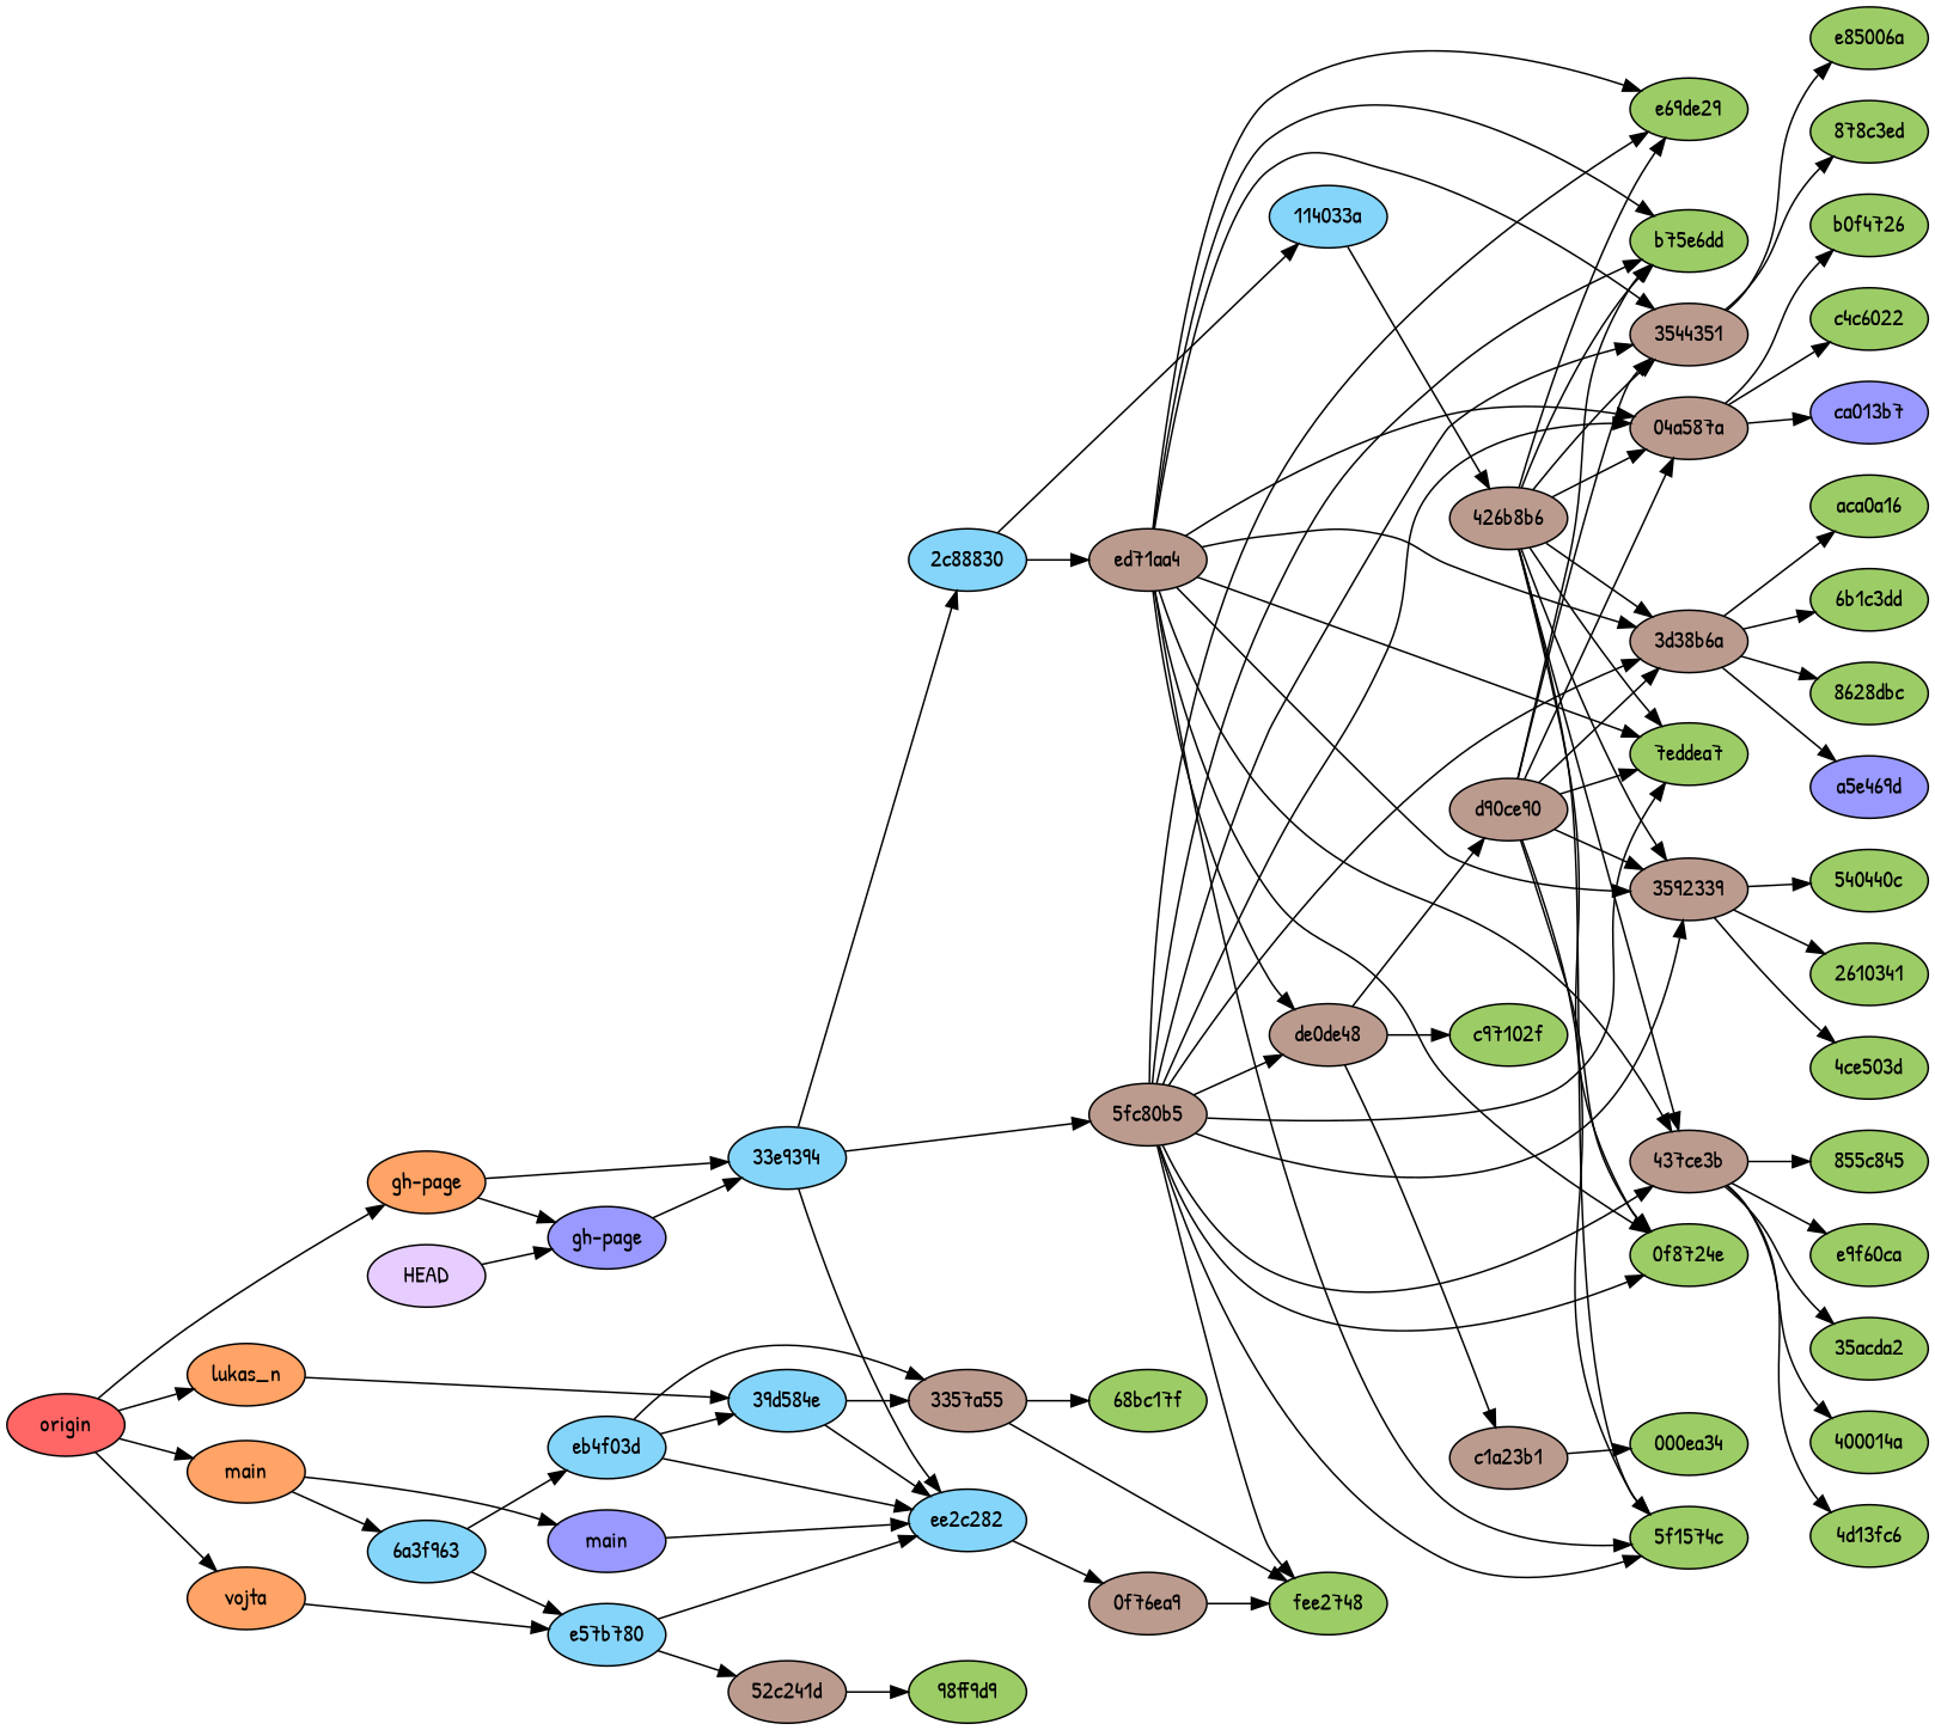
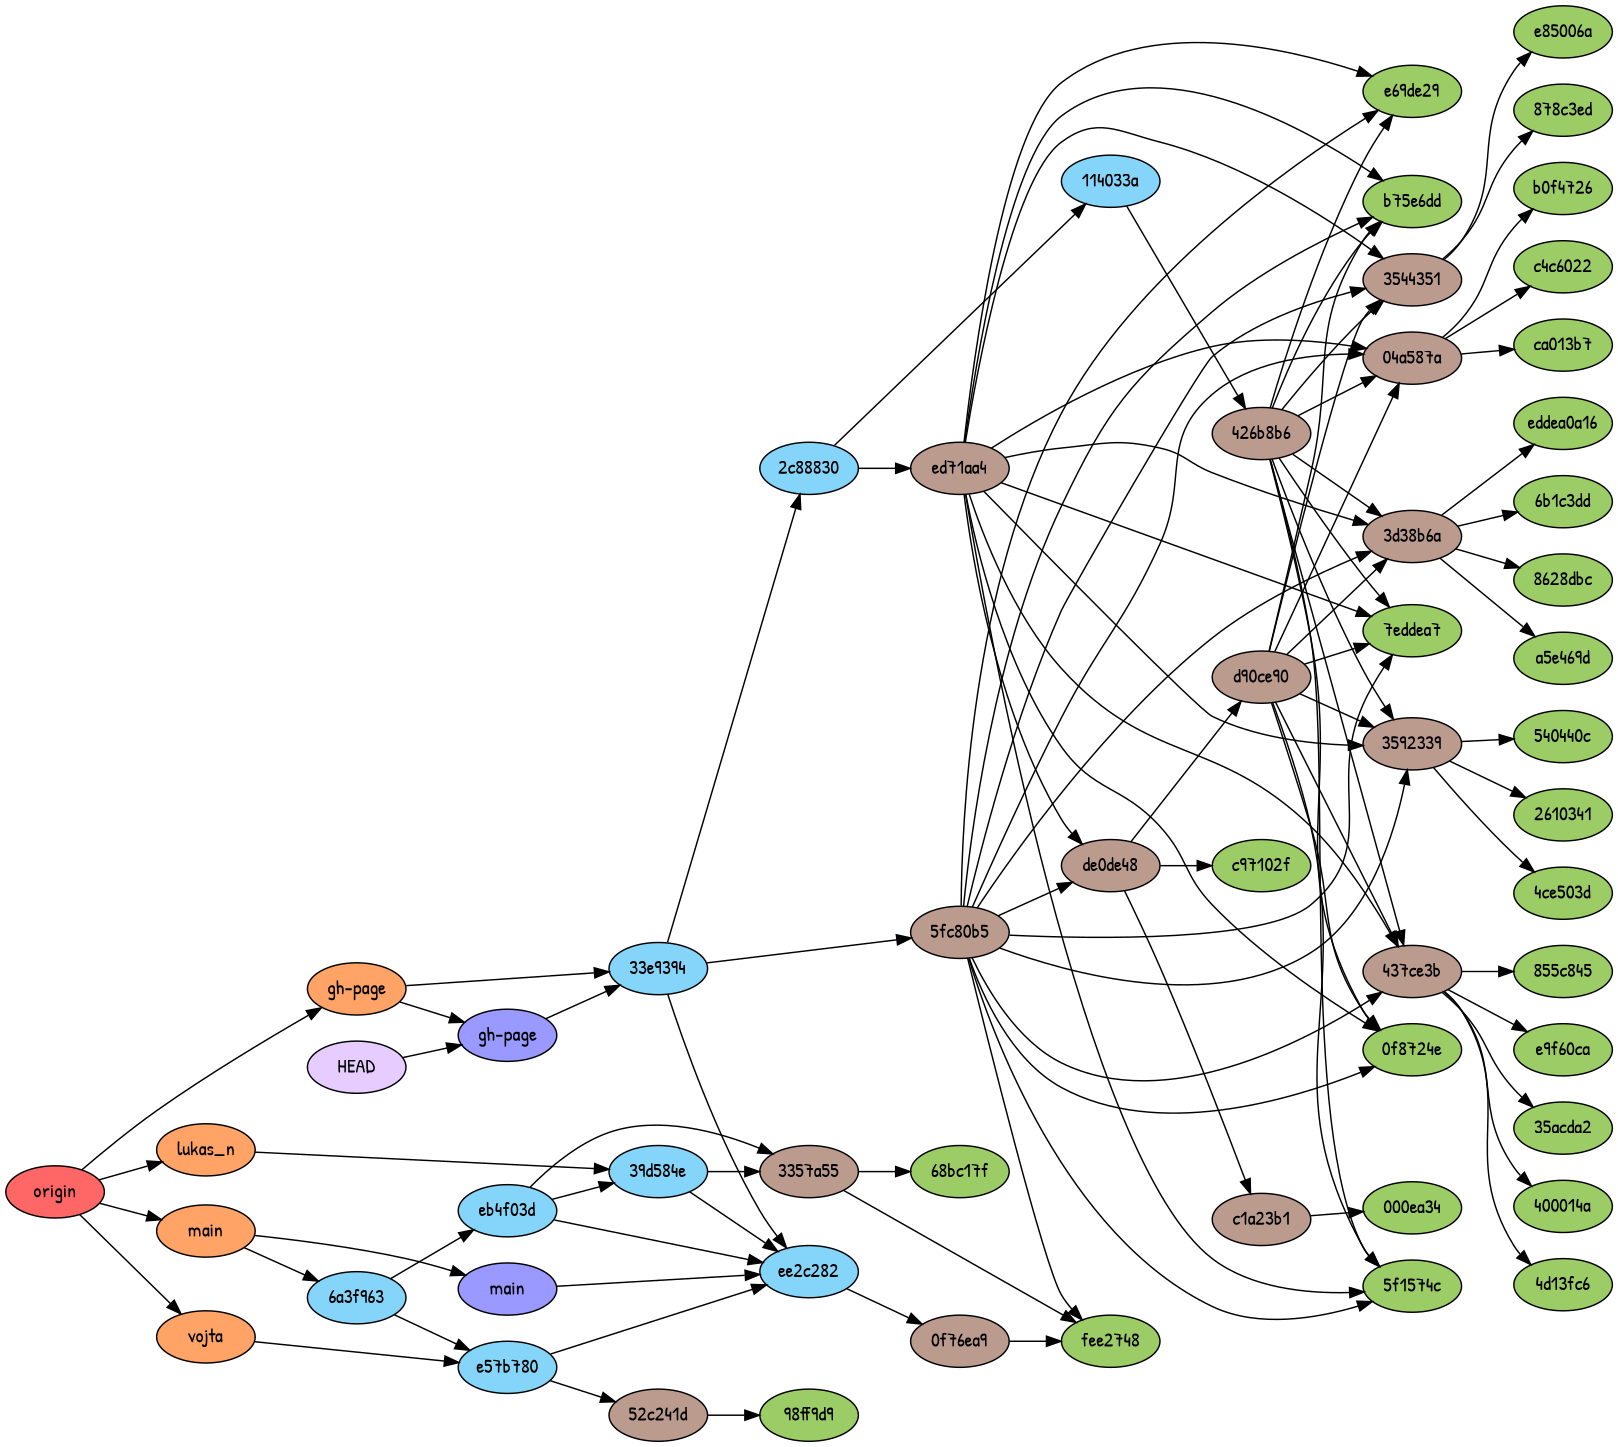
  digraph {
    fontname="Patrick Hand"
    rankdir=LR
    node [fillcolor="#9ccc66" fixedsize=true fontname="Patrick Hand" style=filled]
    edge [fontname="Patrick Hand"]
    n1 [label="000ea34" width=0.95]
    n2 [label="0f8724e" width=0.95]
    n3 [label=2610341 width=0.95]
    n4 [label="35acda2" width=0.95]
    n5 [label="400014a" width=0.95]
    n6 [label="4ce503d" width=0.95]
    n7 [label="4d13fc6" width=0.95]
    n8 [label="540440c" width=0.95]
    n9 [label="5f1574c" width=0.95]
    n10 [label="68bc17f" width=0.95]
    n11 [label="6b1c3dd" width=0.95]
    n12 [label="7eddea7" width=0.95]
    n13 [label="855c845" width=0.95]
    n14 [label="8628dbc" width=0.95]
    n15 [label="878c3ed" width=0.95]
    n16 [label="98ff9d9" width=0.95]
-   n17 [fillcolor="#9999ff" label=a5e469d width=0.95]
-   n18 [label=aca0a16 width=0.95]
+   n17 [label=a5e469d width=0.95]
+   n18 [label=eddea0a16 width=0.95]
    n19 [label=b0f4726 width=0.95]
    n20 [label=b75e6dd width=0.95]
    n21 [label=c4c6022 width=0.95]
    n22 [label=c97102f width=0.95]
-   n23 [fillcolor="#9999ff" label=ca013b7 width=0.95]
+   n23 [label=ca013b7 width=0.95]
    n24 [label=e69de29 width=0.95]
    n25 [label=e85006a width=0.95]
    n26 [label=e9f60ca width=0.95]
    n27 [label=fee2748 width=0.95]
    n28 [fillcolor="#bc9b8f" label="04a587a" width=0.95]
    n29 [fillcolor="#bc9b8f" label="0f76ea9" width=0.95]
    n30 [fillcolor="#bc9b8f" label="3357a55" width=0.95]
    n31 [fillcolor="#bc9b8f" label=3544351 width=0.95]
    n32 [fillcolor="#bc9b8f" label=3592339 width=0.95]
    n33 [fillcolor="#bc9b8f" label="3d38b6a" width=0.95]
    n34 [fillcolor="#bc9b8f" label="426b8b6" width=0.95]
    n35 [fillcolor="#bc9b8f" label="437ce3b" width=0.95]
    n36 [fillcolor="#bc9b8f" label="52c241d" width=0.95]
    n37 [fillcolor="#bc9b8f" label="5fc80b5" width=0.95]
    n38 [fillcolor="#bc9b8f" label=de0de48 width=0.95]
    n39 [fillcolor="#bc9b8f" label=c1a23b1 width=0.95]
    n40 [fillcolor="#bc9b8f" label=d90ce90 width=0.95]
    n41 [fillcolor="#bc9b8f" label=ed71aa4 width=0.95]
    n42 [fillcolor="#85d5fa" label="114033a" width=0.95]
    n43 [fillcolor="#85d5fa" label="2c88830" width=0.95]
    n44 [fillcolor="#85d5fa" label="33e9394" width=0.95]
    n45 [fillcolor="#85d5fa" label=ee2c282 width=0.95]
    n46 [fillcolor="#85d5fa" label="39d584e" width=0.95]
    n47 [fillcolor="#85d5fa" label="6a3f963" width=0.95]
    n48 [fillcolor="#85d5fa" label=eb4f03d width=0.95]
    n49 [fillcolor="#85d5fa" label=e57b780 width=0.95]
    n50 [fillcolor="#9999ff" label="gh-page" width=0.95]
    n51 [fillcolor="#9999ff" label=main width=0.95]
    n52 [fillcolor="#e6ccff" label=HEAD width=0.95]
    n53 [fillcolor="#ffa366" label="gh-page" width=0.95]
    n54 [fillcolor="#ffa366" label=lukas_n width=0.95]
    n55 [fillcolor="#ffa366" label=main width=0.95]
    n56 [fillcolor="#ffa366" label=vojta width=0.95]
    n57 [fillcolor="#ff6666" label=origin width=0.95]
    n28 -> n19
    n28 -> n21
    n28 -> n23
    n29 -> n27
    n30 -> n10
    n30 -> n27
    n31 -> n15
    n31 -> n25
    n32 -> n3
    n32 -> n6
    n32 -> n8
    n33 -> n11
    n33 -> n14
    n33 -> n17
    n33 -> n18
    n34 -> n2
    n34 -> n9
    n34 -> n12
    n34 -> n20
    n34 -> n24
    n34 -> n28
    n34 -> n31
    n34 -> n32
    n34 -> n33
    n34 -> n35
    n35 -> n4
    n35 -> n5
    n35 -> n7
    n35 -> n13
    n35 -> n26
    n36 -> n16
    n37 -> n2
    n37 -> n9
    n37 -> n12
    n37 -> n20
    n37 -> n24
    n37 -> n27
    n37 -> n28
    n37 -> n31
    n37 -> n32
    n37 -> n33
    n37 -> n35
    n37 -> n38
    n38 -> n22
    n38 -> n39
    n38 -> n40
    n39 -> n1
    n40 -> n2
    n40 -> n9
    n40 -> n12
    n40 -> n20
    n40 -> n28
    n40 -> n31
    n40 -> n32
    n40 -> n33
+   n40 -> n35
    n41 -> n2
    n41 -> n9
    n41 -> n12
    n41 -> n20
    n41 -> n24
    n41 -> n28
    n41 -> n31
    n41 -> n32
    n41 -> n33
    n41 -> n35
    n41 -> n38
    n42 -> n34
    n43 -> n41
    n43 -> n42
    n44 -> n37
    n44 -> n43
    n44 -> n45
    n45 -> n29
    n46 -> n30
    n46 -> n45
    n47 -> n48
    n47 -> n49
    n48 -> n30
    n48 -> n45
    n48 -> n46
    n49 -> n36
    n49 -> n45
    n50 -> n44
    n51 -> n45
    n52 -> n50
    n53 -> n44
    n53 -> n50
    n54 -> n46
    n55 -> n47
    n55 -> n51
    n56 -> n49
    n57 -> n53
    n57 -> n54
    n57 -> n55
    n57 -> n56
  }
